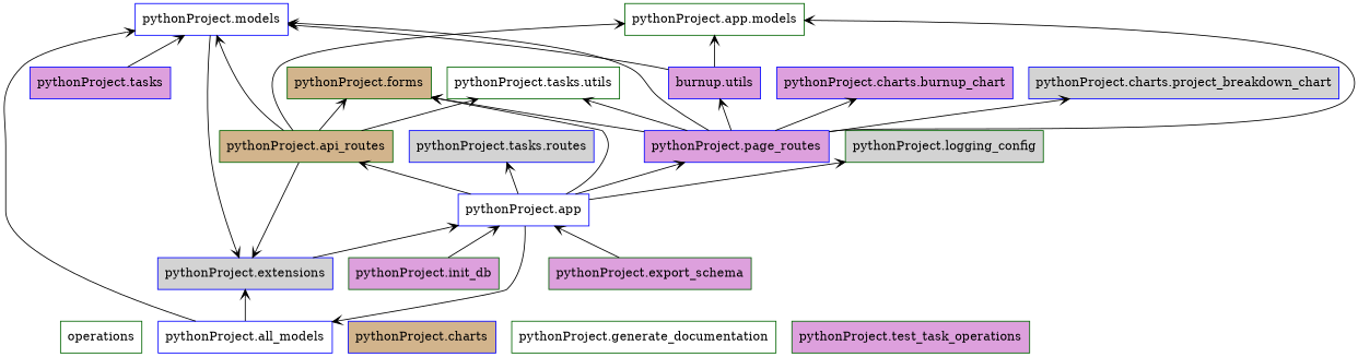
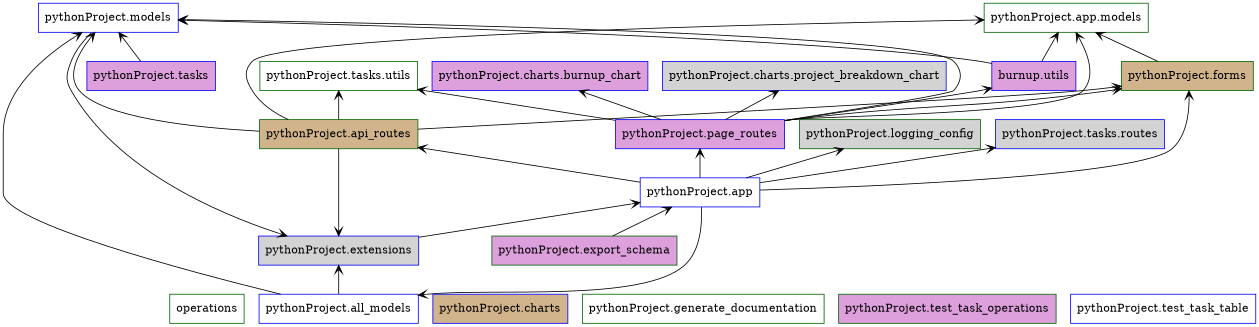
  digraph {
    rankdir=BT
    node [color=blue fillcolor=white shape=box style="solid,filled"]
    edge [arrowhead=open arrowtail=none]
    n1 [color=darkgreen label=operations]
    n2 [label="pythonProject.all_models"]
    n3 [fillcolor=lightgrey label="pythonProject.extensions"]
    n4 [label="pythonProject.models"]
    n5 [label="pythonProject.app"]
    n6 [color=darkgreen fillcolor=tan label="pythonProject.api_routes"]
    n7 [color=darkgreen fillcolor=tan label="pythonProject.forms"]
    n8 [color=darkgreen label="pythonProject.app.models"]
    n9 [color=darkgreen label="pythonProject.tasks.utils"]
    n10 [color=darkgreen fillcolor=lightgrey label="pythonProject.logging_config"]
    n11 [fillcolor=plum label="pythonProject.page_routes"]
    n12 [fillcolor=lightgrey label="pythonProject.tasks.routes"]
    n13 [fillcolor=plum label="pythonProject.charts.burnup_chart"]
    n14 [fillcolor=lightgrey label="pythonProject.charts.project_breakdown_chart"]
    n15 [fillcolor=plum label="burnup.utils"]
    n16 [fillcolor=tan label="pythonProject.charts"]
    n17 [color=darkgreen fillcolor=plum label="pythonProject.export_schema"]
    n18 [color=darkgreen label="pythonProject.generate_documentation"]
-   n19 [color=darkgreen fillcolor=plum label="pythonProject.init_db"]
    n20 [fillcolor=plum label="pythonProject.tasks"]
    n21 [color=darkgreen fillcolor=plum label="pythonProject.test_task_operations"]
+   n22 [label="pythonProject.test_task_table"]
    n2 -> n3
    n2 -> n4
    n3 -> n5
    n4 -> n3
    n5 -> n2
    n5 -> n6
    n5 -> n7
    n5 -> n10
    n5 -> n11
    n5 -> n12
    n6 -> n3
    n6 -> n4
    n6 -> n7
    n6 -> n8
    n6 -> n9
+   n7 -> n8
    n11 -> n4
    n11 -> n7
    n11 -> n8
    n11 -> n9
    n11 -> n13
    n11 -> n14
    n11 -> n15
    n15 -> n4
    n15 -> n8
    n17 -> n5
-   n19 -> n5
    n20 -> n4
  }
